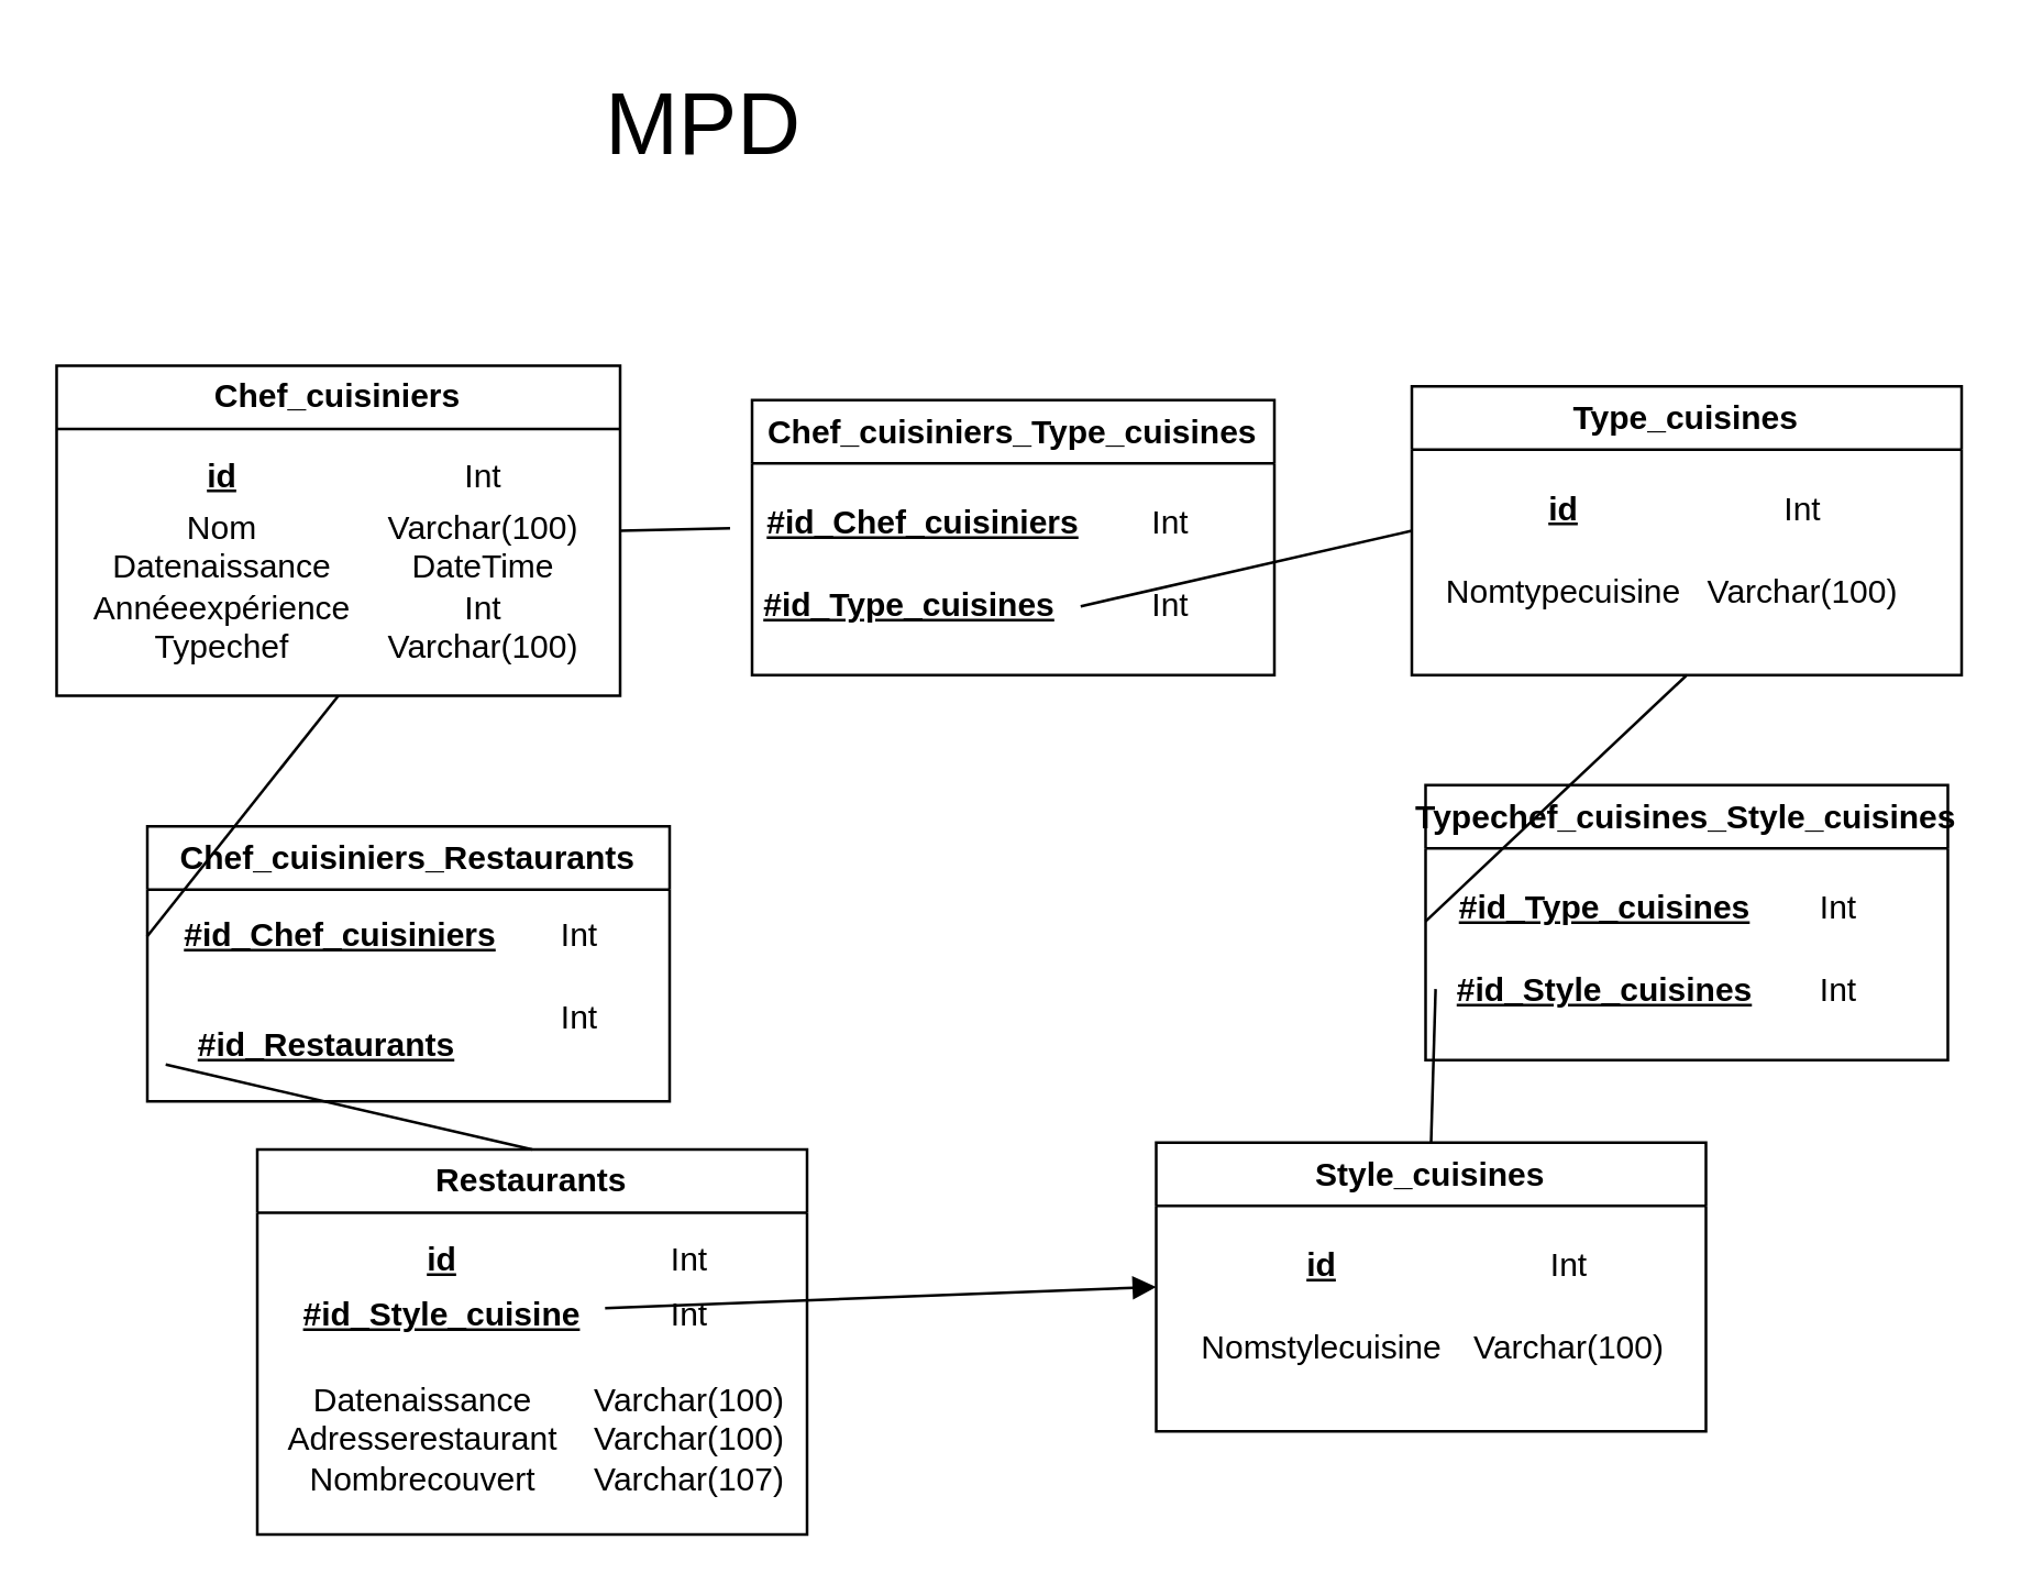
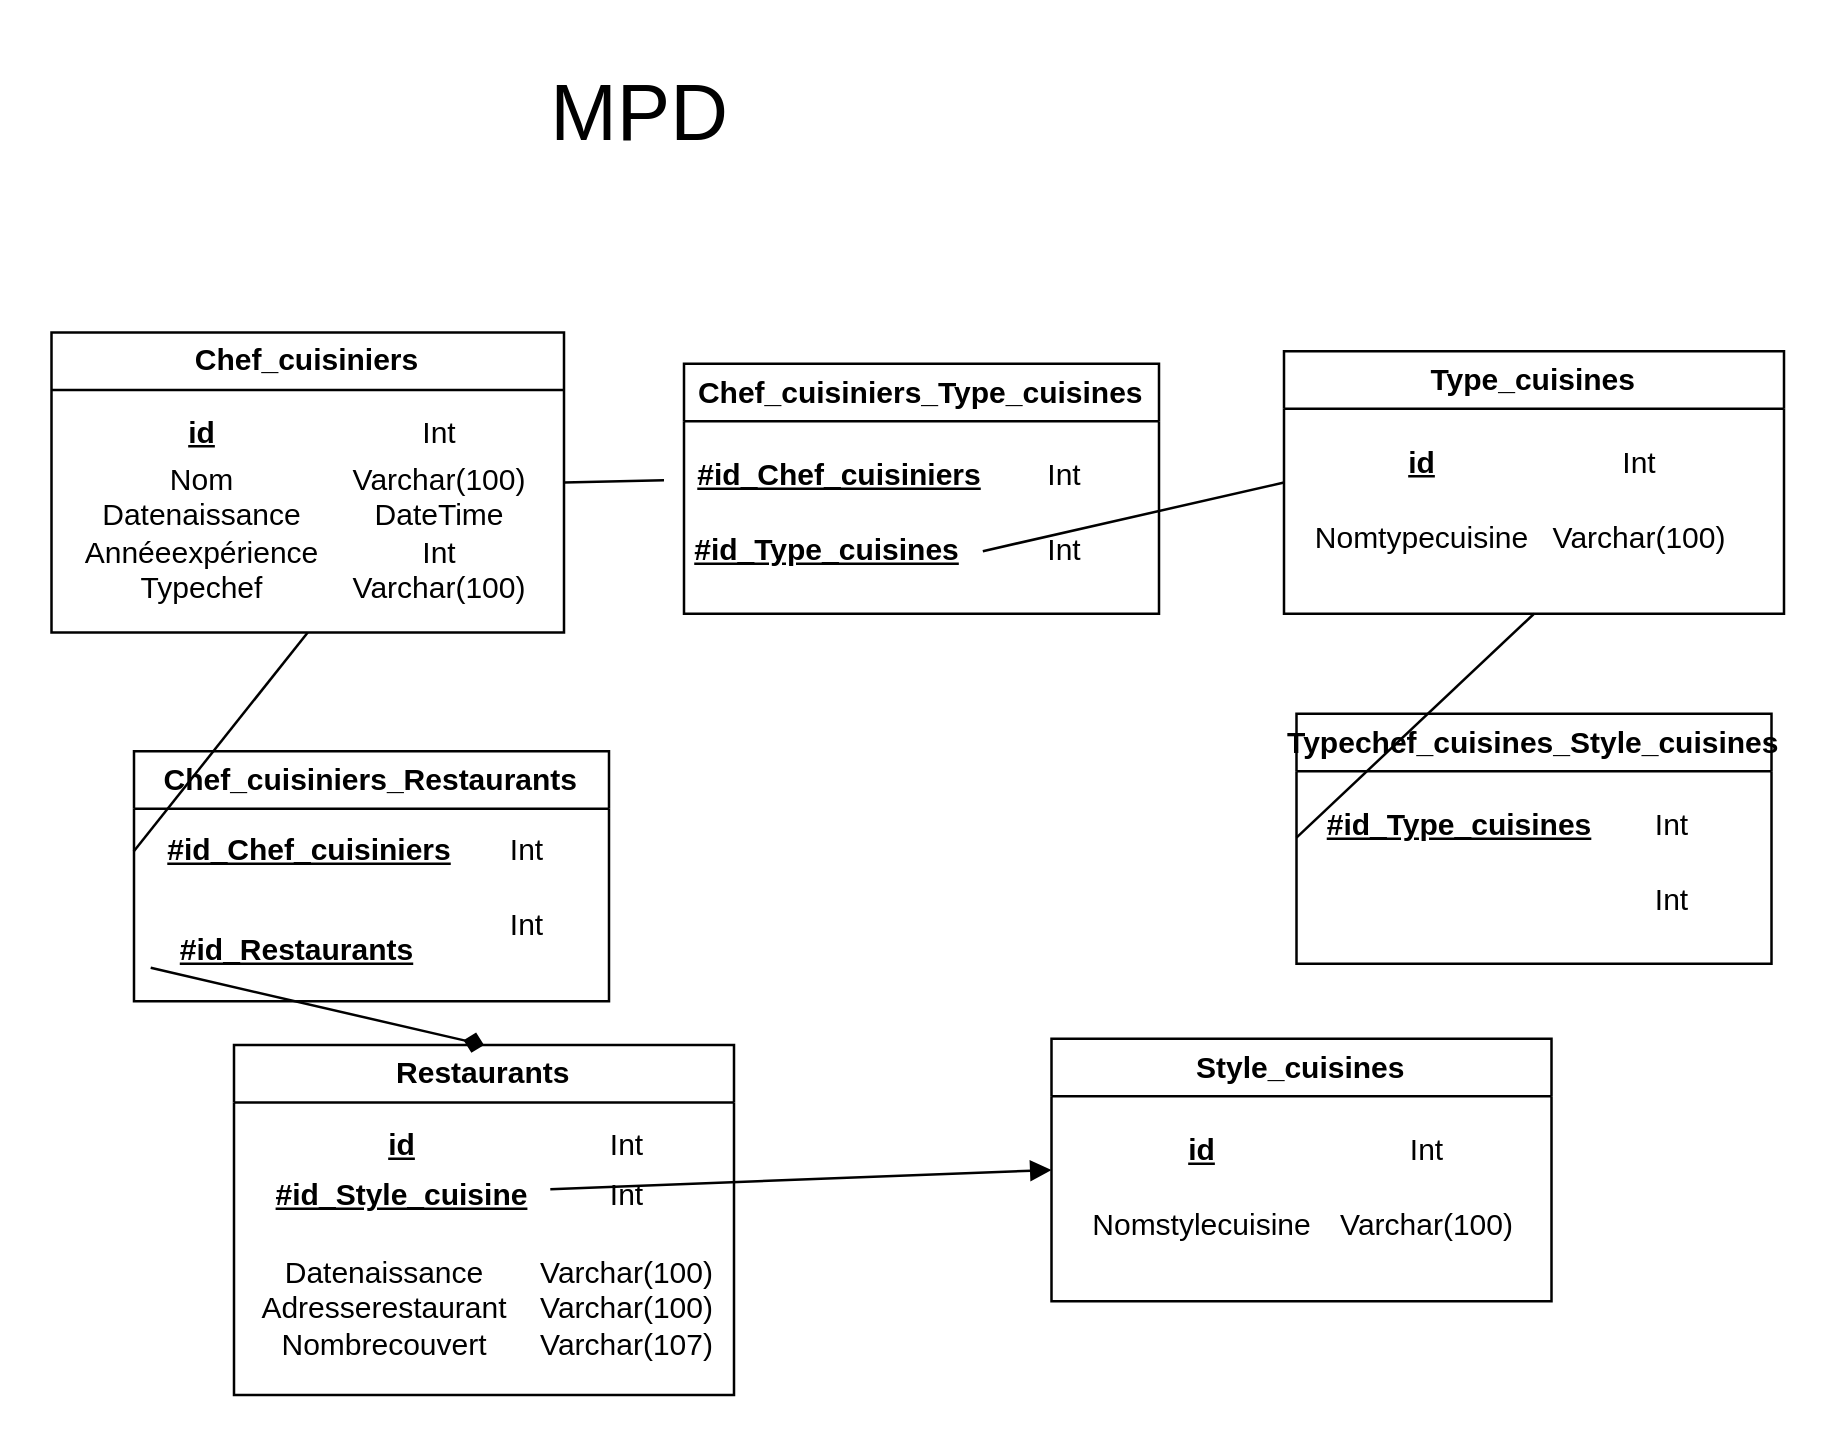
  <mxCell id="0" />
  <mxCell id="1" parent="0" />
  <mxCell id="2" value="&lt;font style=&quot;font-size: 32px;&quot;&gt;MPD&lt;/font&gt;" style="text;html=1;align=center;verticalAlign=middle;resizable=0;points=[];autosize=1;strokeColor=none;fillColor=none;" vertex="1" parent="1"><mxGeometry x="210" y="20" width="90" height="50" as="geometry" /></mxCell>
  <mxCell id="3" value="Chef_cuisiniers" style="swimlane;whiteSpace=wrap;html=1;" vertex="1" parent="1"><mxGeometry x="20" y="132.5" width="205" height="120" as="geometry" /></mxCell>
  <mxCell id="4" value="&lt;b&gt;&lt;u&gt;id&lt;/u&gt;&lt;/b&gt;" style="text;html=1;align=center;verticalAlign=middle;resizable=0;points=[];autosize=1;strokeColor=none;fillColor=none;" vertex="1" parent="3"><mxGeometry x="45" y="25" width="30" height="30" as="geometry" /></mxCell>
  <mxCell id="5" value="Nom&lt;div&gt;Datenaissance&lt;/div&gt;&lt;div&gt;Annéeexpérience&lt;/div&gt;&lt;div&gt;Typechef&lt;/div&gt;" style="text;html=1;align=center;verticalAlign=middle;resizable=0;points=[];autosize=1;strokeColor=none;fillColor=none;" vertex="1" parent="3"><mxGeometry y="45" width="120" height="70" as="geometry" /></mxCell>
  <mxCell id="6" value="Int" style="text;html=1;align=center;verticalAlign=middle;resizable=0;points=[];autosize=1;strokeColor=none;fillColor=none;" vertex="1" parent="3"><mxGeometry x="135" y="25" width="40" height="30" as="geometry" /></mxCell>
  <mxCell id="7" value="Varchar(100)&lt;div&gt;DateTime&lt;/div&gt;&lt;div&gt;Int&lt;/div&gt;&lt;div&gt;Varchar(100)&lt;/div&gt;" style="text;html=1;align=center;verticalAlign=middle;resizable=0;points=[];autosize=1;strokeColor=none;fillColor=none;" vertex="1" parent="3"><mxGeometry x="110" y="45" width="90" height="70" as="geometry" /></mxCell>
  <mxCell id="8" value="Style_cuisines" style="swimlane;whiteSpace=wrap;html=1;" vertex="1" parent="1"><mxGeometry x="420" y="415" width="200" height="105" as="geometry" /></mxCell>
  <mxCell id="9" value="&lt;b&gt;&lt;u&gt;id&lt;/u&gt;&lt;/b&gt;" style="text;html=1;align=center;verticalAlign=middle;resizable=0;points=[];autosize=1;strokeColor=none;fillColor=none;" vertex="1" parent="8"><mxGeometry x="45" y="30" width="30" height="30" as="geometry" /></mxCell>
  <mxCell id="10" value="Nomstylecuisine" style="text;html=1;align=center;verticalAlign=middle;resizable=0;points=[];autosize=1;strokeColor=none;fillColor=none;" vertex="1" parent="8"><mxGeometry x="5" y="60" width="110" height="30" as="geometry" /></mxCell>
  <mxCell id="11" value="Int" style="text;html=1;align=center;verticalAlign=middle;resizable=0;points=[];autosize=1;strokeColor=none;fillColor=none;" vertex="1" parent="8"><mxGeometry x="130" y="30" width="40" height="30" as="geometry" /></mxCell>
  <mxCell id="12" value="Varchar(100)" style="text;html=1;align=center;verticalAlign=middle;resizable=0;points=[];autosize=1;strokeColor=none;fillColor=none;" vertex="1" parent="8"><mxGeometry x="105" y="60" width="90" height="30" as="geometry" /></mxCell>
  <mxCell id="13" value="Restaurants" style="swimlane;whiteSpace=wrap;html=1;" vertex="1" parent="1"><mxGeometry x="93" y="417.5" width="200" height="140" as="geometry" /></mxCell>
  <mxCell id="14" value="&lt;div&gt;&lt;b&gt;&lt;u&gt;#id_Style_cuisine&lt;/u&gt;&lt;/b&gt;&lt;/div&gt;" style="text;html=1;align=center;verticalAlign=middle;resizable=0;points=[];autosize=1;strokeColor=none;fillColor=none;" vertex="1" parent="13"><mxGeometry x="7" y="45" width="120" height="30" as="geometry" /></mxCell>
  <mxCell id="15" value="Datenaissance&lt;div&gt;Adresserestaurant&lt;/div&gt;&lt;div&gt;Nombrecouvert&lt;/div&gt;" style="text;html=1;align=center;verticalAlign=middle;resizable=0;points=[];autosize=1;strokeColor=none;fillColor=none;" vertex="1" parent="13"><mxGeometry y="75" width="120" height="60" as="geometry" /></mxCell>
  <mxCell id="16" value="&lt;b&gt;&lt;u&gt;id&lt;/u&gt;&lt;/b&gt;" style="text;html=1;align=center;verticalAlign=middle;resizable=0;points=[];autosize=1;strokeColor=none;fillColor=none;" vertex="1" parent="13"><mxGeometry x="52" y="25" width="30" height="30" as="geometry" /></mxCell>
  <mxCell id="17" value="Int" style="text;html=1;align=center;verticalAlign=middle;resizable=0;points=[];autosize=1;strokeColor=none;fillColor=none;" vertex="1" parent="13"><mxGeometry x="137" y="25" width="40" height="30" as="geometry" /></mxCell>
  <mxCell id="18" value="Int" style="text;html=1;align=center;verticalAlign=middle;resizable=0;points=[];autosize=1;strokeColor=none;fillColor=none;" vertex="1" parent="13"><mxGeometry x="137" y="45" width="40" height="30" as="geometry" /></mxCell>
  <mxCell id="19" value="Varchar(100)&lt;div&gt;Varchar(100)&lt;/div&gt;&lt;div&gt;Varchar(107)&lt;/div&gt;" style="text;html=1;align=center;verticalAlign=middle;resizable=0;points=[];autosize=1;strokeColor=none;fillColor=none;" vertex="1" parent="13"><mxGeometry x="112" y="75" width="90" height="60" as="geometry" /></mxCell>
  <mxCell id="20" value="Type_cuisines" style="swimlane;whiteSpace=wrap;html=1;" vertex="1" parent="1"><mxGeometry x="513" y="140" width="200" height="105" as="geometry" /></mxCell>
  <mxCell id="21" value="&lt;b&gt;&lt;u&gt;id&lt;/u&gt;&lt;/b&gt;" style="text;html=1;align=center;verticalAlign=middle;resizable=0;points=[];autosize=1;strokeColor=none;fillColor=none;" vertex="1" parent="20"><mxGeometry x="40" y="30" width="30" height="30" as="geometry" /></mxCell>
  <mxCell id="22" value="Nomtypecuisine" style="text;html=1;align=center;verticalAlign=middle;resizable=0;points=[];autosize=1;strokeColor=none;fillColor=none;" vertex="1" parent="20"><mxGeometry y="60" width="110" height="30" as="geometry" /></mxCell>
  <mxCell id="23" value="Varchar(100)" style="text;html=1;align=center;verticalAlign=middle;resizable=0;points=[];autosize=1;strokeColor=none;fillColor=none;" vertex="1" parent="20"><mxGeometry x="97" y="60" width="90" height="30" as="geometry" /></mxCell>
  <mxCell id="24" value="Int" style="text;html=1;align=center;verticalAlign=middle;resizable=0;points=[];autosize=1;strokeColor=none;fillColor=none;" vertex="1" parent="20"><mxGeometry x="122" y="30" width="40" height="30" as="geometry" /></mxCell>
  <mxCell id="25" value="Chef_cuisiniers_Type_cuisines" style="swimlane;whiteSpace=wrap;html=1;" vertex="1" parent="1"><mxGeometry x="273" y="145" width="190" height="100" as="geometry" /></mxCell>
  <mxCell id="26" value="&lt;b&gt;&lt;u&gt;#id_Chef_cuisiniers&lt;/u&gt;&lt;/b&gt;" style="text;html=1;align=center;verticalAlign=middle;resizable=0;points=[];autosize=1;strokeColor=none;fillColor=none;" vertex="1" parent="25"><mxGeometry x="-8" y="30" width="140" height="30" as="geometry" /></mxCell>
  <mxCell id="27" value="&lt;b&gt;&lt;u&gt;#id_Type_cuisines&lt;/u&gt;&lt;/b&gt;" style="text;html=1;align=center;verticalAlign=middle;resizable=0;points=[];autosize=1;strokeColor=none;fillColor=none;" vertex="1" parent="25"><mxGeometry x="-8" y="60" width="130" height="30" as="geometry" /></mxCell>
  <mxCell id="28" value="Int" style="text;html=1;align=center;verticalAlign=middle;resizable=0;points=[];autosize=1;strokeColor=none;fillColor=none;" vertex="1" parent="25"><mxGeometry x="132" y="30" width="40" height="30" as="geometry" /></mxCell>
  <mxCell id="29" value="Int" style="text;html=1;align=center;verticalAlign=middle;resizable=0;points=[];autosize=1;strokeColor=none;fillColor=none;" vertex="1" parent="25"><mxGeometry x="132" y="60" width="40" height="30" as="geometry" /></mxCell>
  <mxCell id="30" value="" style="endArrow=none;html=1;rounded=0;entryX=1;entryY=0.5;entryDx=0;entryDy=0;" edge="1" parent="1" source="26" target="3"><mxGeometry width="50" height="50" relative="1" as="geometry"><mxPoint x="193" y="305" as="sourcePoint" /><mxPoint x="243" y="255" as="targetPoint" /></mxGeometry></mxCell>
  <mxCell id="31" value="" style="endArrow=none;html=1;rounded=0;entryX=0;entryY=0.5;entryDx=0;entryDy=0;exitX=0.981;exitY=0.499;exitDx=0;exitDy=0;exitPerimeter=0;" edge="1" parent="1" source="27" target="20"><mxGeometry width="50" height="50" relative="1" as="geometry"><mxPoint x="453" y="315" as="sourcePoint" /><mxPoint x="503" y="265" as="targetPoint" /></mxGeometry></mxCell>
  <mxCell id="32" value="Typechef_cuisines_Style_cuisines" style="swimlane;whiteSpace=wrap;html=1;" vertex="1" parent="1"><mxGeometry x="518" y="285" width="190" height="100" as="geometry" /></mxCell>
  <mxCell id="33" value="&lt;b&gt;&lt;u&gt;#id_Type_cuisines&lt;/u&gt;&lt;/b&gt;" style="text;html=1;align=center;verticalAlign=middle;resizable=0;points=[];autosize=1;strokeColor=none;fillColor=none;" vertex="1" parent="32"><mxGeometry y="30" width="130" height="30" as="geometry" /></mxCell>
- <mxCell id="34" value="&lt;b&gt;&lt;u&gt;#id_Style_cuisines&lt;/u&gt;&lt;/b&gt;" style="text;html=1;align=center;verticalAlign=middle;resizable=0;points=[];autosize=1;strokeColor=none;fillColor=none;" vertex="1" parent="32"><mxGeometry y="60" width="130" height="30" as="geometry" /></mxCell>
  <mxCell id="35" value="Int" style="text;html=1;align=center;verticalAlign=middle;resizable=0;points=[];autosize=1;strokeColor=none;fillColor=none;" vertex="1" parent="32"><mxGeometry x="130" y="60" width="40" height="30" as="geometry" /></mxCell>
  <mxCell id="36" value="Int" style="text;html=1;align=center;verticalAlign=middle;resizable=0;points=[];autosize=1;strokeColor=none;fillColor=none;" vertex="1" parent="32"><mxGeometry x="130" y="30" width="40" height="30" as="geometry" /></mxCell>
  <mxCell id="37" value="" style="endArrow=none;html=1;rounded=0;entryX=0.5;entryY=1;entryDx=0;entryDy=0;exitX=0;exitY=0.651;exitDx=0;exitDy=0;exitPerimeter=0;" edge="1" parent="1" source="33" target="20"><mxGeometry width="50" height="50" relative="1" as="geometry"><mxPoint x="423" y="355" as="sourcePoint" /><mxPoint x="473" y="305" as="targetPoint" /></mxGeometry></mxCell>
- <mxCell id="38" value="" style="endArrow=none;html=1;rounded=0;entryX=0.028;entryY=0.472;entryDx=0;entryDy=0;entryPerimeter=0;exitX=0.5;exitY=0;exitDx=0;exitDy=0;" edge="1" parent="1" source="8" target="34"><mxGeometry width="50" height="50" relative="1" as="geometry"><mxPoint x="383" y="375" as="sourcePoint" /><mxPoint x="433" y="325" as="targetPoint" /></mxGeometry></mxCell>
  <mxCell id="39" value="" style="endArrow=block;html=1;rounded=0;exitX=0.996;exitY=0.423;exitDx=0;exitDy=0;exitPerimeter=0;entryX=0;entryY=0.5;entryDx=0;entryDy=0;" edge="1" parent="1" source="14" target="8"><mxGeometry width="50" height="50" relative="1" as="geometry"><mxPoint x="163" y="375" as="sourcePoint" /><mxPoint x="213" y="325" as="targetPoint" /></mxGeometry></mxCell>
  <mxCell id="40" value="Chef_cuisiniers_Restaurants" style="swimlane;whiteSpace=wrap;html=1;" vertex="1" parent="1"><mxGeometry x="53" y="300" width="190" height="100" as="geometry" /></mxCell>
  <mxCell id="41" value="&lt;b&gt;&lt;u&gt;#id_Chef_cuisiniers&lt;/u&gt;&lt;/b&gt;" style="text;html=1;align=center;verticalAlign=middle;resizable=0;points=[];autosize=1;strokeColor=none;fillColor=none;" vertex="1" parent="40"><mxGeometry y="25" width="140" height="30" as="geometry" /></mxCell>
  <mxCell id="42" value="&lt;b&gt;&lt;u&gt;#id_Restaurants&lt;/u&gt;&lt;/b&gt;" style="text;html=1;align=center;verticalAlign=middle;resizable=0;points=[];autosize=1;strokeColor=none;fillColor=none;" vertex="1" parent="40"><mxGeometry x="5" y="65" width="120" height="30" as="geometry" /></mxCell>
  <mxCell id="43" value="Int" style="text;html=1;align=center;verticalAlign=middle;resizable=0;points=[];autosize=1;strokeColor=none;fillColor=none;" vertex="1" parent="40"><mxGeometry x="137" y="25" width="40" height="30" as="geometry" /></mxCell>
  <mxCell id="44" value="Int" style="text;html=1;align=center;verticalAlign=middle;resizable=0;points=[];autosize=1;strokeColor=none;fillColor=none;" vertex="1" parent="40"><mxGeometry x="137" y="55" width="40" height="30" as="geometry" /></mxCell>
- <mxCell id="45" value="" style="endArrow=none;html=1;rounded=0;entryX=0.5;entryY=0;entryDx=0;entryDy=0;exitX=0.014;exitY=0.721;exitDx=0;exitDy=0;exitPerimeter=0;" edge="1" parent="1" source="42" target="13"><mxGeometry width="50" height="50" relative="1" as="geometry"><mxPoint x="13" y="485" as="sourcePoint" /><mxPoint x="63" y="435" as="targetPoint" /></mxGeometry></mxCell>
+ <mxCell id="45" value="" style="endArrow=diamond;html=1;rounded=0;entryX=0.5;entryY=0;entryDx=0;entryDy=0;exitX=0.014;exitY=0.721;exitDx=0;exitDy=0;exitPerimeter=0;" edge="1" parent="1" source="42" target="13"><mxGeometry width="50" height="50" relative="1" as="geometry"><mxPoint x="13" y="485" as="sourcePoint" /><mxPoint x="63" y="435" as="targetPoint" /></mxGeometry></mxCell>
  <mxCell id="46" value="" style="endArrow=none;html=1;rounded=0;entryX=-0.001;entryY=0.504;entryDx=0;entryDy=0;entryPerimeter=0;exitX=0.5;exitY=1;exitDx=0;exitDy=0;" edge="1" parent="1" source="3" target="41"><mxGeometry width="50" height="50" relative="1" as="geometry"><mxPoint x="-37" y="385" as="sourcePoint" /><mxPoint x="13" y="335" as="targetPoint" /></mxGeometry></mxCell>
